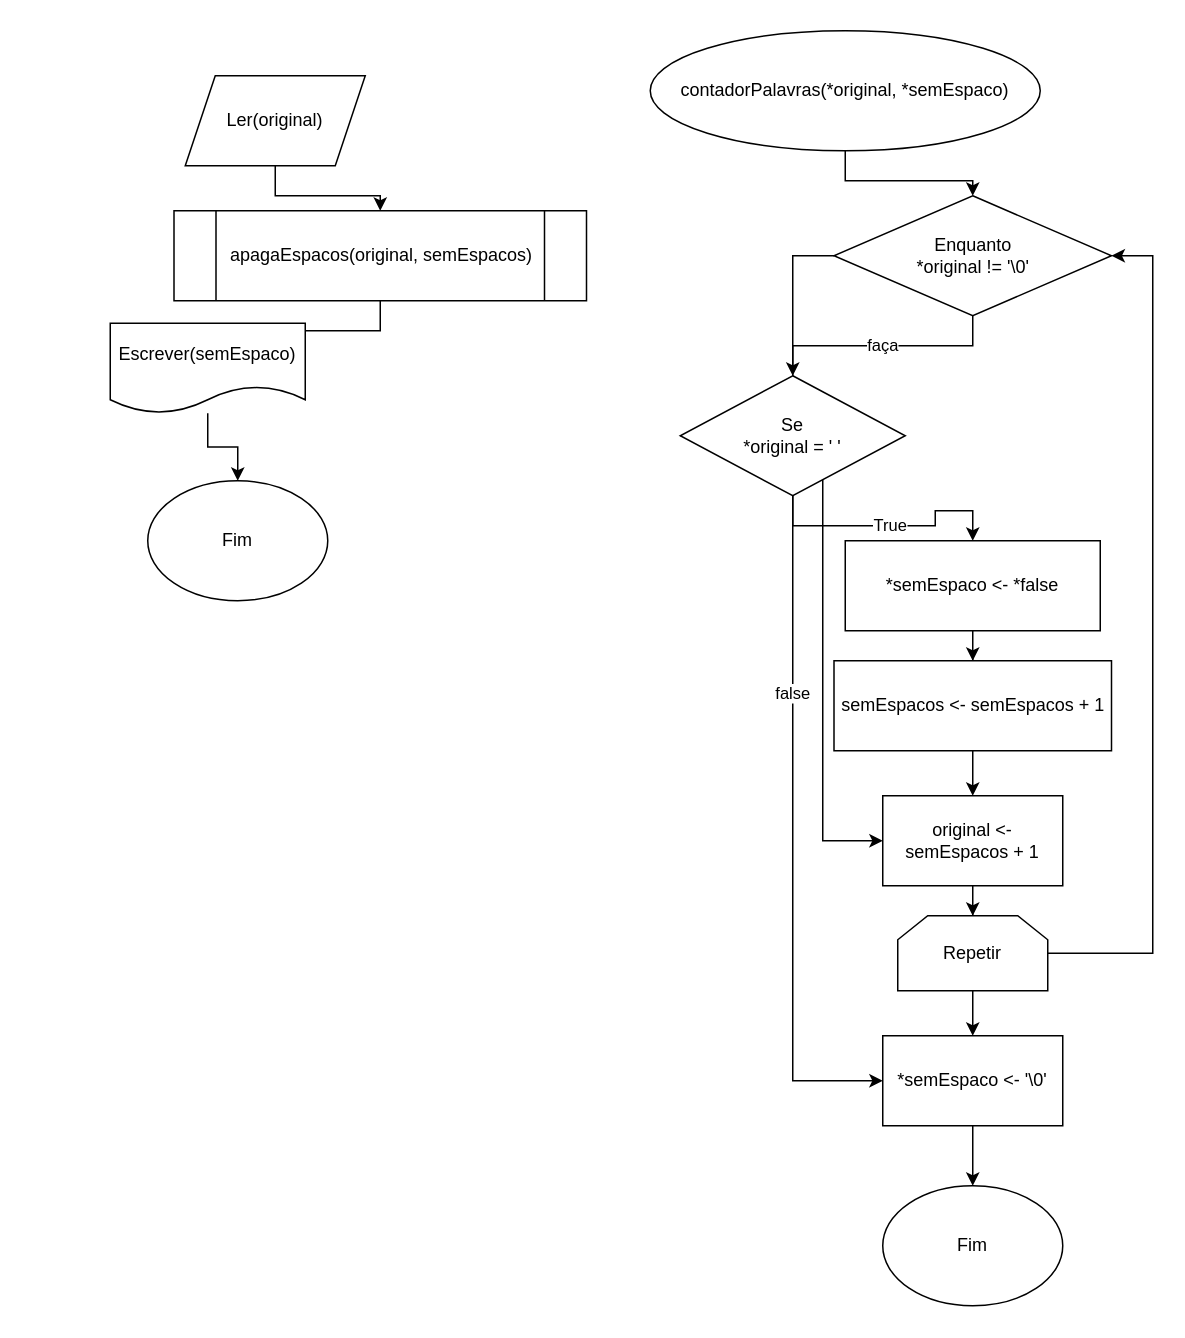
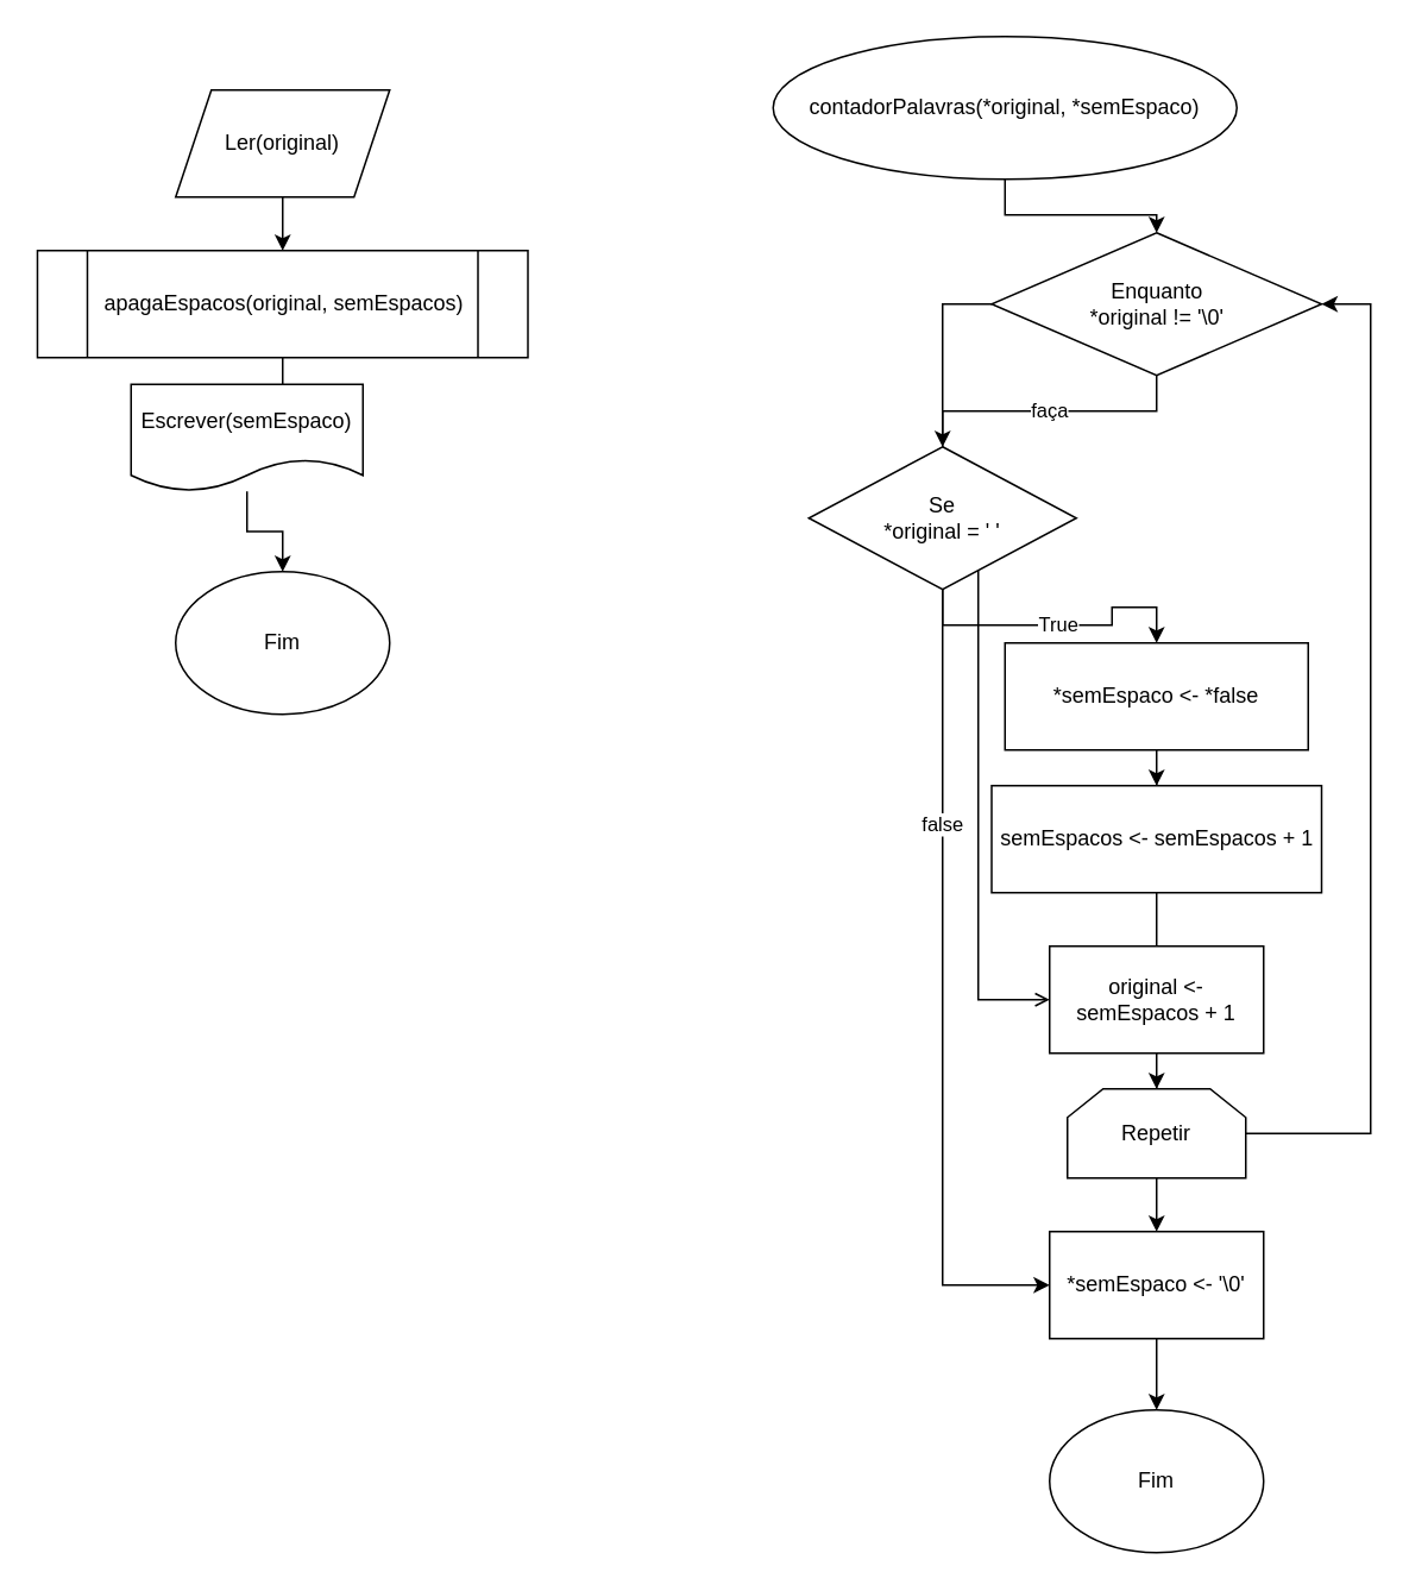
  <mxCell id="0" />
  <mxCell id="1" parent="0" />
  <mxCell id="2" value="" style="edgeStyle=orthogonalEdgeStyle;rounded=0;orthogonalLoop=1;jettySize=auto;html=1;" edge="1" parent="1" source="3" target="5"><mxGeometry relative="1" as="geometry" /></mxCell>
- <mxCell id="3" value="Ler(original)" style="shape=parallelogram;perimeter=parallelogramPerimeter;whiteSpace=wrap;html=1;fixedSize=1;" vertex="1" parent="1"><mxGeometry x="123" y="50" width="120" height="60" as="geometry" /></mxCell>
+ <mxCell id="3" value="Ler(original)" style="shape=parallelogram;perimeter=parallelogramPerimeter;whiteSpace=wrap;html=1;fixedSize=1;" vertex="1" parent="1"><mxGeometry x="98" y="50" width="120" height="60" as="geometry" /></mxCell>
  <mxCell id="4" value="" style="edgeStyle=orthogonalEdgeStyle;rounded=0;orthogonalLoop=1;jettySize=auto;html=1;" edge="1" parent="1" source="5" target="7"><mxGeometry relative="1" as="geometry" /></mxCell>
- <mxCell id="5" value="apagaEspacos(original, semEspacos)" style="shape=process;whiteSpace=wrap;html=1;backgroundOutline=1;" vertex="1" parent="1"><mxGeometry x="115.5" y="140" width="275" height="60" as="geometry" /></mxCell>
+ <mxCell id="5" value="apagaEspacos(original, semEspacos)" style="shape=process;whiteSpace=wrap;html=1;backgroundOutline=1;" vertex="1" parent="1"><mxGeometry x="20.5" y="140" width="275" height="60" as="geometry" /></mxCell>
  <mxCell id="6" value="" style="edgeStyle=orthogonalEdgeStyle;rounded=0;orthogonalLoop=1;jettySize=auto;html=1;" edge="1" parent="1" source="7" target="8"><mxGeometry relative="1" as="geometry" /></mxCell>
  <mxCell id="7" value="Escrever(semEspaco)" style="shape=document;whiteSpace=wrap;html=1;boundedLbl=1;" vertex="1" parent="1"><mxGeometry x="73" y="215" width="130" height="60" as="geometry" /></mxCell>
  <mxCell id="8" value="Fim" style="ellipse;whiteSpace=wrap;html=1;" vertex="1" parent="1"><mxGeometry x="98" y="320" width="120" height="80" as="geometry" /></mxCell>
  <mxCell id="9" value="" style="edgeStyle=orthogonalEdgeStyle;rounded=0;orthogonalLoop=1;jettySize=auto;html=1;" edge="1" parent="1" source="10" target="13"><mxGeometry relative="1" as="geometry" /></mxCell>
  <mxCell id="10" value="contadorPalavras(*original, *semEspaco)" style="ellipse;whiteSpace=wrap;html=1;" vertex="1" parent="1"><mxGeometry x="433" y="20" width="260" height="80" as="geometry" /></mxCell>
  <mxCell id="11" value="faça" style="edgeStyle=orthogonalEdgeStyle;rounded=0;orthogonalLoop=1;jettySize=auto;html=1;" edge="1" parent="1" source="13" target="16"><mxGeometry relative="1" as="geometry" /></mxCell>
  <mxCell id="12" value="false" style="edgeStyle=orthogonalEdgeStyle;rounded=0;orthogonalLoop=1;jettySize=auto;html=1;exitX=0;exitY=0.5;exitDx=0;exitDy=0;entryX=0;entryY=0.5;entryDx=0;entryDy=0;" edge="1" parent="1" source="13" target="27"><mxGeometry relative="1" as="geometry"><Array as="points"><mxPoint x="528" y="170" /><mxPoint x="528" y="720" /></Array></mxGeometry></mxCell>
  <mxCell id="13" value="Enquanto&lt;br&gt;*original != '\0'" style="rhombus;whiteSpace=wrap;html=1;" vertex="1" parent="1"><mxGeometry x="555.5" y="130" width="185" height="80" as="geometry" /></mxCell>
  <mxCell id="14" value="True" style="edgeStyle=orthogonalEdgeStyle;rounded=0;orthogonalLoop=1;jettySize=auto;html=1;" edge="1" parent="1" source="16" target="18"><mxGeometry relative="1" as="geometry" /></mxCell>
- <mxCell id="15" style="edgeStyle=orthogonalEdgeStyle;rounded=0;orthogonalLoop=1;jettySize=auto;html=1;exitX=0;exitY=0.5;exitDx=0;exitDy=0;entryX=0;entryY=0.5;entryDx=0;entryDy=0;" edge="1" parent="1" source="16" target="22"><mxGeometry relative="1" as="geometry"><Array as="points"><mxPoint x="548" y="290" /><mxPoint x="548" y="560" /></Array></mxGeometry></mxCell>
+ <mxCell id="15" style="edgeStyle=orthogonalEdgeStyle;rounded=0;orthogonalLoop=1;jettySize=auto;html=1;exitX=0;exitY=0.5;exitDx=0;exitDy=0;entryX=0;entryY=0.5;entryDx=0;entryDy=0;endArrow=open;" edge="1" parent="1" source="16" target="22"><mxGeometry relative="1" as="geometry"><Array as="points"><mxPoint x="548" y="290" /><mxPoint x="548" y="560" /></Array></mxGeometry></mxCell>
  <mxCell id="16" value="Se&lt;br&gt;*original = ' '" style="rhombus;whiteSpace=wrap;html=1;" vertex="1" parent="1"><mxGeometry x="453" y="250" width="150" height="80" as="geometry" /></mxCell>
  <mxCell id="17" value="" style="edgeStyle=orthogonalEdgeStyle;rounded=0;orthogonalLoop=1;jettySize=auto;html=1;" edge="1" parent="1" source="18" target="20"><mxGeometry relative="1" as="geometry" /></mxCell>
  <mxCell id="18" value="*semEspaco &amp;lt;- *false" style="whiteSpace=wrap;html=1;" vertex="1" parent="1"><mxGeometry x="563" y="360" width="170" height="60" as="geometry" /></mxCell>
- <mxCell id="19" value="" style="edgeStyle=orthogonalEdgeStyle;rounded=0;orthogonalLoop=1;jettySize=auto;html=1;" edge="1" parent="1" source="20" target="22"><mxGeometry relative="1" as="geometry" /></mxCell>
+ <mxCell id="19" value="" style="edgeStyle=orthogonalEdgeStyle;rounded=0;orthogonalLoop=1;jettySize=auto;html=1;endArrow=none;" edge="1" parent="1" source="20" target="22"><mxGeometry relative="1" as="geometry" /></mxCell>
  <mxCell id="20" value="semEspacos &amp;lt;- semEspacos + 1" style="whiteSpace=wrap;html=1;" vertex="1" parent="1"><mxGeometry x="555.5" y="440" width="185" height="60" as="geometry" /></mxCell>
  <mxCell id="21" value="" style="edgeStyle=orthogonalEdgeStyle;rounded=0;orthogonalLoop=1;jettySize=auto;html=1;" edge="1" parent="1" source="22" target="25"><mxGeometry relative="1" as="geometry" /></mxCell>
  <mxCell id="22" value="original &amp;lt;- semEspacos + 1" style="whiteSpace=wrap;html=1;" vertex="1" parent="1"><mxGeometry x="588" y="530" width="120" height="60" as="geometry" /></mxCell>
  <mxCell id="23" style="edgeStyle=orthogonalEdgeStyle;rounded=0;orthogonalLoop=1;jettySize=auto;html=1;exitX=1;exitY=0.5;exitDx=0;exitDy=0;entryX=1;entryY=0.5;entryDx=0;entryDy=0;" edge="1" parent="1" source="25" target="13"><mxGeometry relative="1" as="geometry"><Array as="points"><mxPoint x="768" y="635" /><mxPoint x="768" y="170" /></Array></mxGeometry></mxCell>
  <mxCell id="24" value="" style="edgeStyle=orthogonalEdgeStyle;rounded=0;orthogonalLoop=1;jettySize=auto;html=1;" edge="1" parent="1" source="25" target="27"><mxGeometry relative="1" as="geometry" /></mxCell>
  <mxCell id="25" value="Repetir" style="shape=loopLimit;whiteSpace=wrap;html=1;" vertex="1" parent="1"><mxGeometry x="598" y="610" width="100" height="50" as="geometry" /></mxCell>
  <mxCell id="26" value="" style="edgeStyle=orthogonalEdgeStyle;rounded=0;orthogonalLoop=1;jettySize=auto;html=1;" edge="1" parent="1" source="27" target="28"><mxGeometry relative="1" as="geometry" /></mxCell>
  <mxCell id="27" value="*semEspaco &amp;lt;- '\0'" style="whiteSpace=wrap;html=1;" vertex="1" parent="1"><mxGeometry x="588" y="690" width="120" height="60" as="geometry" /></mxCell>
  <mxCell id="28" value="Fim" style="ellipse;whiteSpace=wrap;html=1;" vertex="1" parent="1"><mxGeometry x="588" y="790" width="120" height="80" as="geometry" /></mxCell>
